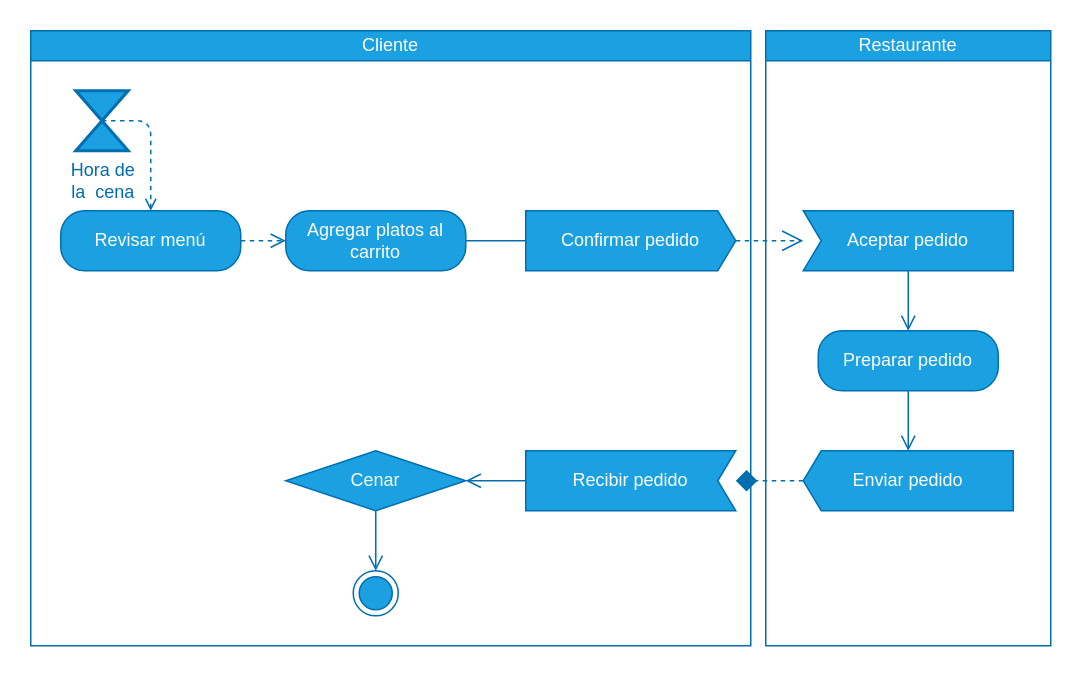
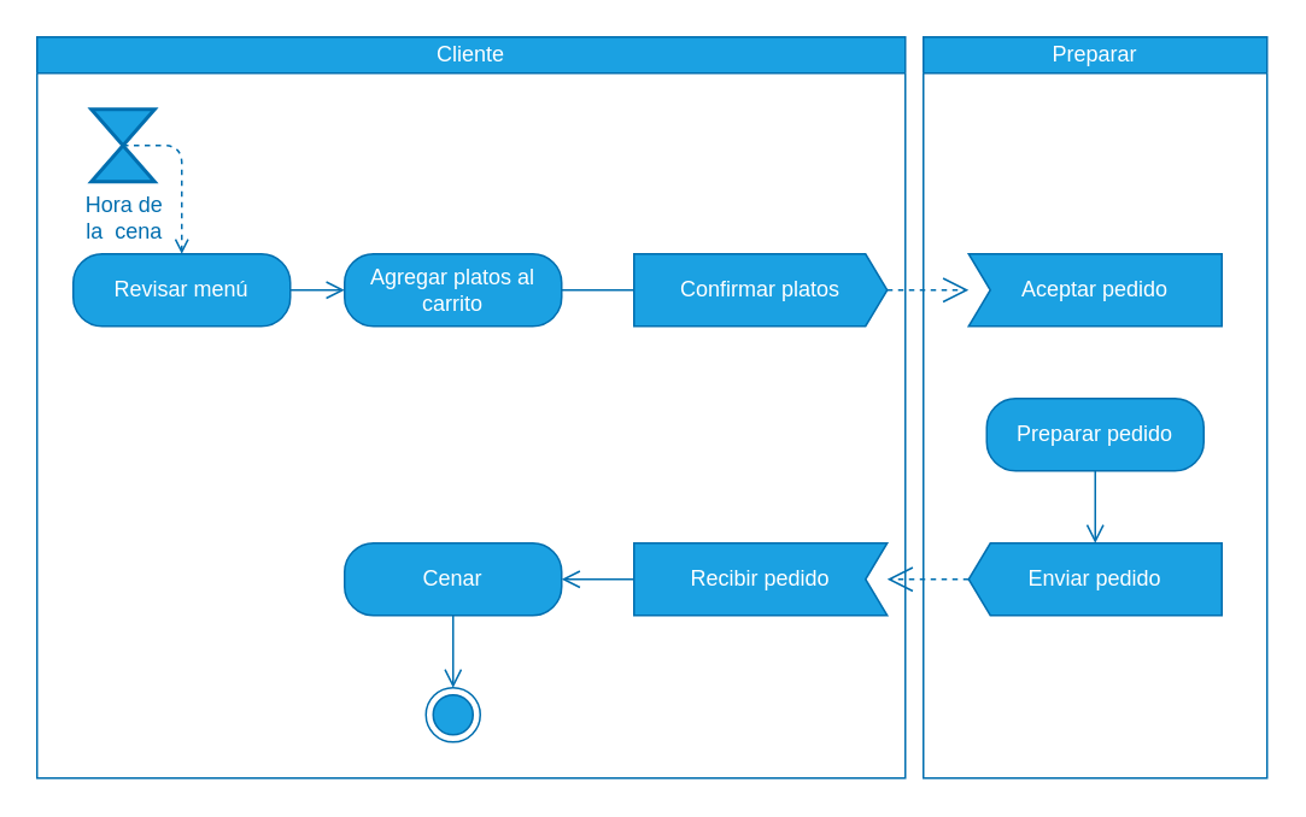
  <mxCell id="0" />
  <mxCell id="1" parent="0" />
  <mxCell id="2" value="Revisar menú" style="rounded=1;whiteSpace=wrap;html=1;arcSize=40;fontColor=#ffffff;fillColor=#1ba1e2;strokeColor=#006EAF;fontStyle=0" vertex="1" parent="1"><mxGeometry x="40" y="140" width="120" height="40" as="geometry" /></mxCell>
- <mxCell id="3" value="" style="edgeStyle=orthogonalEdgeStyle;html=1;verticalAlign=bottom;endArrow=open;endSize=8;strokeColor=#006EAF;fontStyle=0;fillColor=#1ba1e2;dashed=1;" edge="1" source="2" parent="1" target="4"><mxGeometry relative="1" as="geometry"><mxPoint x="100" y="240" as="targetPoint" /></mxGeometry></mxCell>
+ <mxCell id="3" value="" style="edgeStyle=orthogonalEdgeStyle;html=1;verticalAlign=bottom;endArrow=open;endSize=8;strokeColor=#006EAF;fontStyle=0;fillColor=#1ba1e2;" edge="1" source="2" parent="1" target="4"><mxGeometry relative="1" as="geometry"><mxPoint x="100" y="240" as="targetPoint" /></mxGeometry></mxCell>
  <mxCell id="4" value="Agregar platos al carrito" style="rounded=1;whiteSpace=wrap;html=1;arcSize=40;fontColor=#ffffff;fillColor=#1ba1e2;strokeColor=#006EAF;fontStyle=0" vertex="1" parent="1"><mxGeometry x="190" y="140" width="120" height="40" as="geometry" /></mxCell>
  <mxCell id="5" value="" style="edgeStyle=orthogonalEdgeStyle;html=1;verticalAlign=bottom;endArrow=none;endSize=8;strokeColor=#006EAF;fontStyle=0;fillColor=#1ba1e2;" edge="1" source="4" parent="1" target="19"><mxGeometry relative="1" as="geometry"><mxPoint x="250" y="240" as="targetPoint" /></mxGeometry></mxCell>
  <mxCell id="6" value="Cliente" style="swimlane;startSize=20;whiteSpace=wrap;html=1;fontStyle=0;fillColor=#1ba1e2;fontColor=#ffffff;strokeColor=#006EAF;" vertex="1" parent="1"><mxGeometry x="20" y="20" width="480" height="410" as="geometry" /></mxCell>
  <mxCell id="7" value="Recibir pedido" style="shape=mxgraph.sysml.accEvent;flipH=1;whiteSpace=wrap;align=center;direction=east;fontStyle=0;fillColor=#1ba1e2;fontColor=#ffffff;strokeColor=#006EAF;" vertex="1" parent="6"><mxGeometry x="330" y="280" width="140" height="40" as="geometry" /></mxCell>
- <mxCell id="8" value="Cenar" style="rhombus;whiteSpace=wrap;html=1;arcSize=40;fontColor=#ffffff;fillColor=#1ba1e2;strokeColor=#006EAF;fontStyle=0;" vertex="1" parent="6"><mxGeometry x="170" y="280" width="120" height="40" as="geometry" /></mxCell>
+ <mxCell id="8" value="Cenar" style="rounded=1;whiteSpace=wrap;html=1;arcSize=40;fontColor=#ffffff;fillColor=#1ba1e2;strokeColor=#006EAF;fontStyle=0" vertex="1" parent="6"><mxGeometry x="170" y="280" width="120" height="40" as="geometry" /></mxCell>
  <mxCell id="9" value="" style="edgeStyle=orthogonalEdgeStyle;html=1;verticalAlign=bottom;endArrow=open;endSize=8;strokeColor=#006EAF;fontStyle=0;fillColor=#1ba1e2;" edge="1" parent="6" source="7" target="8"><mxGeometry relative="1" as="geometry"><mxPoint x="240" y="380" as="targetPoint" /><mxPoint x="240" y="350" as="sourcePoint" /></mxGeometry></mxCell>
  <mxCell id="10" value="" style="ellipse;html=1;shape=endState;fillColor=#1ba1e2;strokeColor=#006EAF;fontStyle=0;fontColor=#ffffff;" vertex="1" parent="6"><mxGeometry x="215" y="360" width="30" height="30" as="geometry" /></mxCell>
  <mxCell id="11" value="" style="edgeStyle=orthogonalEdgeStyle;html=1;verticalAlign=bottom;endArrow=open;endSize=8;strokeColor=#006EAF;fontStyle=0;fillColor=#1ba1e2;" edge="1" source="8" parent="6" target="10"><mxGeometry relative="1" as="geometry"><mxPoint x="230" y="400" as="targetPoint" /></mxGeometry></mxCell>
  <mxCell id="12" value="Hora de&lt;br&gt;la&amp;nbsp; cena" style="html=1;shape=mxgraph.sysml.timeEvent;strokeWidth=2;verticalLabelPosition=bottom;verticalAlignment=top;fillColor=#1ba1e2;fontColor=#006eaf;strokeColor=#006EAF;" vertex="1" parent="6"><mxGeometry x="30" y="40" width="35" height="40" as="geometry" /></mxCell>
- <mxCell id="13" value="Restaurante" style="swimlane;startSize=20;whiteSpace=wrap;html=1;fontStyle=0;fillColor=#1ba1e2;fontColor=#ffffff;strokeColor=#006EAF;" vertex="1" parent="1"><mxGeometry x="510" y="20" width="190" height="410" as="geometry" /></mxCell>
+ <mxCell id="13" value="Preparar" style="swimlane;startSize=20;whiteSpace=wrap;html=1;fontStyle=0;fillColor=#1ba1e2;fontColor=#ffffff;strokeColor=#006EAF;" vertex="1" parent="1"><mxGeometry x="510" y="20" width="190" height="410" as="geometry" /></mxCell>
  <mxCell id="14" value="Aceptar pedido" style="shape=mxgraph.sysml.accEvent;flipH=1;whiteSpace=wrap;align=center;direction=west;fontStyle=0;fillColor=#1ba1e2;fontColor=#ffffff;strokeColor=#006EAF;" vertex="1" parent="13"><mxGeometry x="25" y="120" width="140" height="40" as="geometry" /></mxCell>
  <mxCell id="15" value="Preparar pedido" style="rounded=1;whiteSpace=wrap;html=1;arcSize=40;fontColor=#ffffff;fillColor=#1ba1e2;strokeColor=#006EAF;fontStyle=0" vertex="1" parent="13"><mxGeometry x="35" y="200" width="120" height="40" as="geometry" /></mxCell>
  <mxCell id="16" value="Enviar pedido" style="shape=mxgraph.sysml.sendSigAct;whiteSpace=wrap;align=center;direction=west;fontStyle=0;fillColor=#1ba1e2;fontColor=#ffffff;strokeColor=#006EAF;" vertex="1" parent="13"><mxGeometry x="25" y="280" width="140" height="40" as="geometry" /></mxCell>
  <mxCell id="17" value="" style="edgeStyle=orthogonalEdgeStyle;html=1;verticalAlign=bottom;endArrow=open;endSize=8;strokeColor=#006EAF;fontStyle=0;fillColor=#1ba1e2;" edge="1" source="15" parent="13" target="16"><mxGeometry relative="1" as="geometry"><mxPoint x="80" y="300" as="targetPoint" /></mxGeometry></mxCell>
- <mxCell id="18" value="" style="edgeStyle=orthogonalEdgeStyle;html=1;verticalAlign=bottom;endArrow=open;endSize=8;strokeColor=#006EAF;fontStyle=0;fillColor=#1ba1e2;" edge="1" parent="13" source="14" target="15"><mxGeometry relative="1" as="geometry"><mxPoint x="90" y="225" as="targetPoint" /><mxPoint x="105" y="250" as="sourcePoint" /></mxGeometry></mxCell>
- <mxCell id="19" value="Confirmar pedido" style="shape=mxgraph.sysml.sendSigAct;whiteSpace=wrap;align=center;fontStyle=0;fillColor=#1ba1e2;fontColor=#ffffff;strokeColor=#006EAF;" vertex="1" parent="1"><mxGeometry x="350" y="140" width="140" height="40" as="geometry" /></mxCell>
+ <mxCell id="19" value="Confirmar platos" style="shape=mxgraph.sysml.sendSigAct;whiteSpace=wrap;align=center;fontStyle=0;fillColor=#1ba1e2;fontColor=#ffffff;strokeColor=#006EAF;" vertex="1" parent="1"><mxGeometry x="350" y="140" width="140" height="40" as="geometry" /></mxCell>
  <mxCell id="20" value="" style="endArrow=open;endSize=12;dashed=1;html=1;fontStyle=0;fillColor=#1ba1e2;strokeColor=#006EAF;" edge="1" parent="1" source="19" target="14"><mxGeometry width="160" relative="1" as="geometry"><mxPoint x="260" y="520" as="sourcePoint" /><mxPoint x="420" y="520" as="targetPoint" /></mxGeometry></mxCell>
- <mxCell id="21" value="" style="endArrow=diamond;endSize=12;dashed=1;html=1;fontStyle=0;fillColor=#1ba1e2;strokeColor=#006EAF;" edge="1" parent="1" source="16" target="7"><mxGeometry width="160" relative="1" as="geometry"><mxPoint x="360" y="490" as="sourcePoint" /><mxPoint x="520" y="490" as="targetPoint" /></mxGeometry></mxCell>
+ <mxCell id="21" value="" style="endArrow=open;endSize=12;dashed=1;html=1;fontStyle=0;fillColor=#1ba1e2;strokeColor=#006EAF;" edge="1" parent="1" source="16" target="7"><mxGeometry width="160" relative="1" as="geometry"><mxPoint x="360" y="490" as="sourcePoint" /><mxPoint x="520" y="490" as="targetPoint" /></mxGeometry></mxCell>
  <mxCell id="22" style="edgeStyle=none;html=1;exitX=0.5;exitY=0.5;exitDx=0;exitDy=0;exitPerimeter=0;rounded=1;endArrow=open;endFill=0;fillColor=#1ba1e2;strokeColor=#006EAF;dashed=1;" edge="1" parent="1" source="12" target="2"><mxGeometry relative="1" as="geometry"><Array as="points"><mxPoint x="100" y="80" /></Array></mxGeometry></mxCell>
